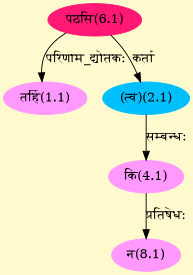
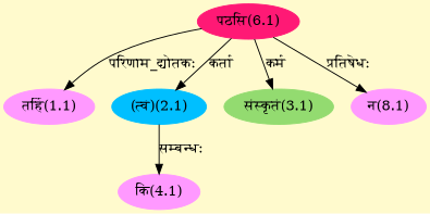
  digraph {
    bgcolor=lemonchiffon1
    compound=true
    rankdir=BT
    node [color="#FF99FF" style=filled]
    edge [dir=back]
    n1 [label="तर्हि(1.1)"]
    n2 [color="#FF1975" label="पठसि(6.1)"]
    n3 [color="#00BFFF" label="(त्वं)(2.1)"]
+   n4 [color="#93DB70" label="संस्कृतं(3.1)"]
    n5 [label="किं(4.1)"]
    n6 [label="न(8.1)"]
    n1 -> n2 [label="परिणाम_द्योतकः"]
    n3 -> n2 [label="कर्ता"]
+   n4 -> n2 [label="कर्म"]
    n5 -> n3 [label="सम्बन्धः"]
-   n6 -> n5 [label="प्रतिषेधः"]
+   n6 -> n2 [label="प्रतिषेधः"]
  }
